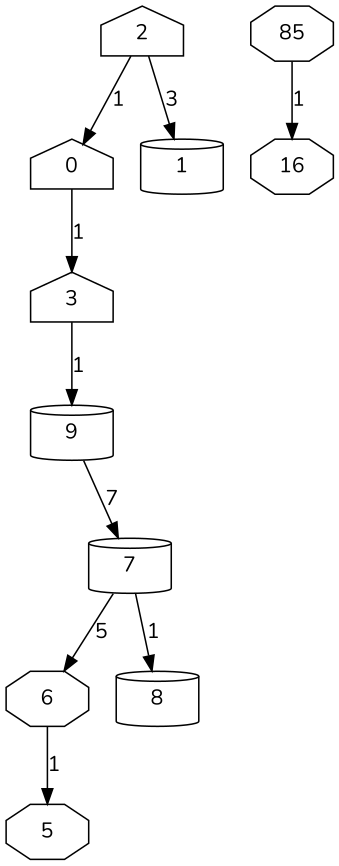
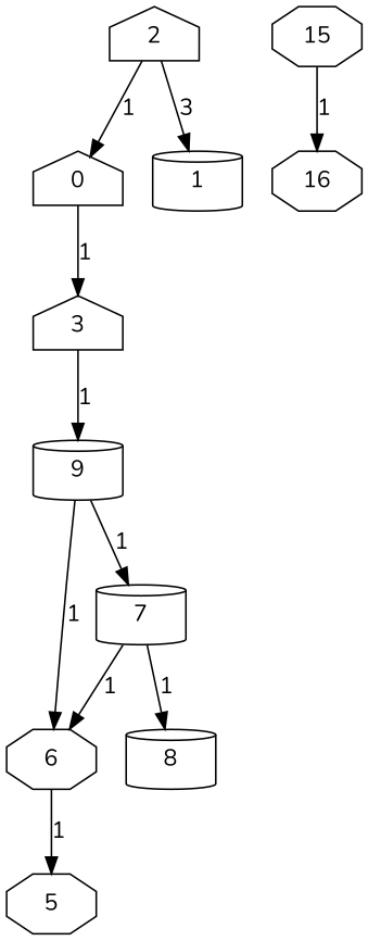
  strict digraph {
    fontname=Nunito
    node [fontname=Nunito shape=cylinder]
    edge [fontname=Nunito shape=vee]
    0 [shape=house]
    3 [shape=house]
    n3 [label=9]
    6 [shape=octagon]
    7
    2 [shape=house]
    1
    5 [shape=octagon]
    8
-   15 [shape=octagon label=85]
+   15 [shape=octagon]
    16 [shape=octagon]
    0 -> 3 [label=1]
    3 -> n3 [label=1]
-   n3 -> 7 [label=7]
+   n3 -> 6 [label=1]
+   n3 -> 7 [label=1]
    6 -> 5 [label=1]
-   7 -> 6 [label=5]
+   7 -> 6 [label=1]
    7 -> 8 [label=1]
    2 -> 0 [label=1]
    2 -> 1 [label=3]
    15 -> 16 [label=1]
  }
